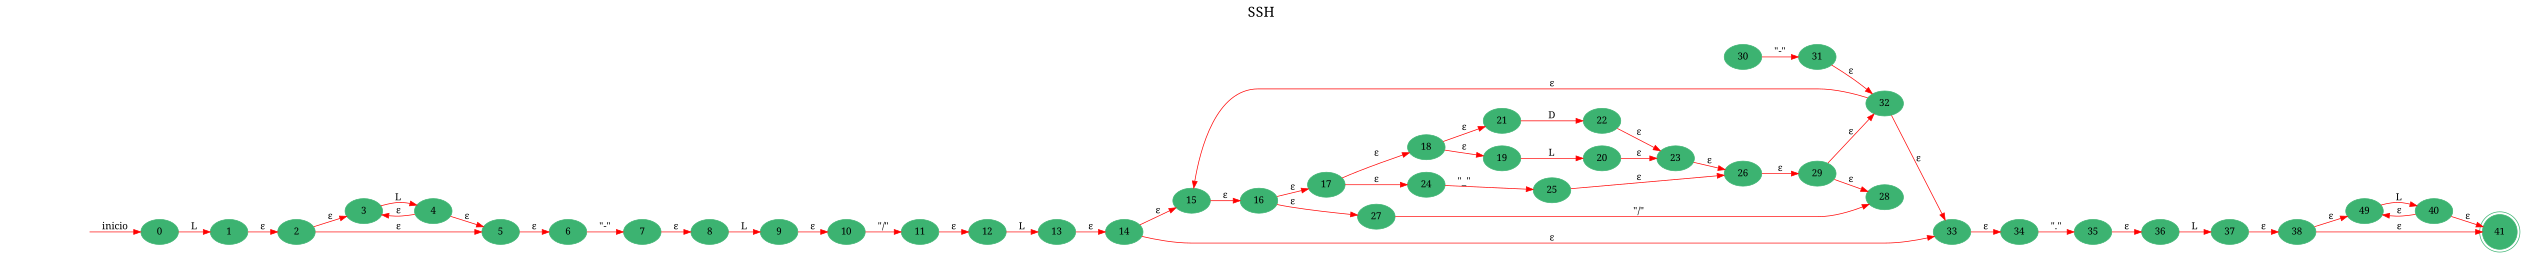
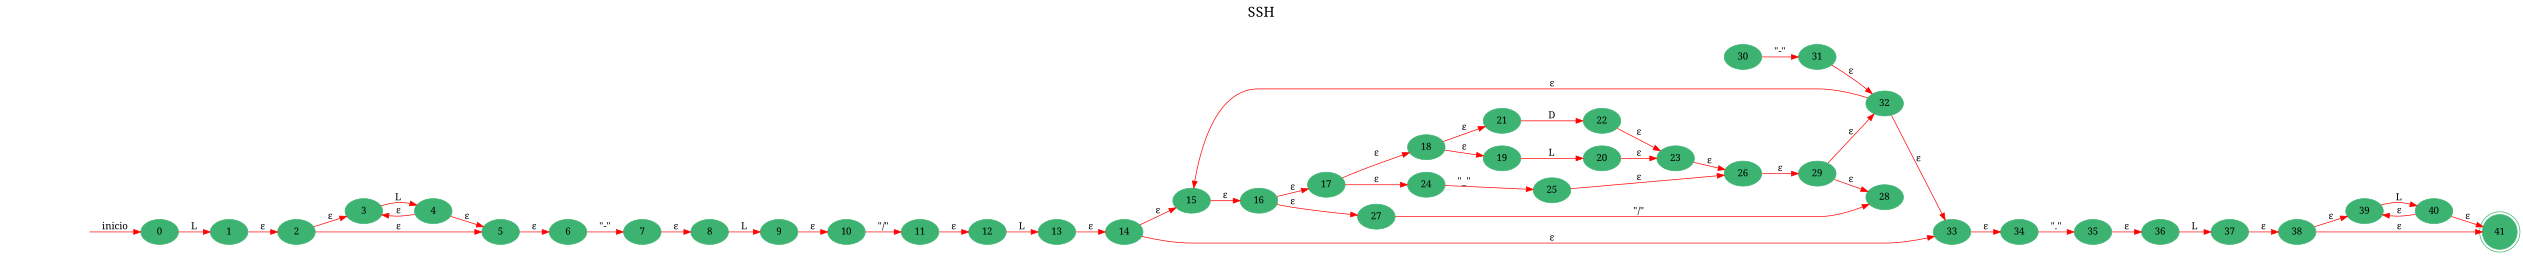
  digraph {
    fontname="Noto Serif"
    fontsize=20
    label=SSH
    labelloc=t
    rankdir=LR
    node [color=mediumseagreen fontname="Noto Serif" style=filled]
    edge [color=red fontname="Noto Serif"]
    0
    1
    2
    3
    5
    4
    6
    7
    8
    9
    10
    11
    12
    13
    14
    15
    33
    16
    34
    17
    27
    30
    31
    18
    24
    28
    19
    21
    25
    20
    22
    23
    26
    29
    32
    35
    36
    37
    38
-   39 [label=49]
+   39
    41 [shape=doublecircle]
    40
    secret_node [color=midnightblue fontcolor=white shape=circle style=invis]
    0 -> 1 [label=L]
    1 -> 2 [label="ε"]
    2 -> 3 [label="ε"]
    2 -> 5 [label="ε"]
    3 -> 4 [label=L]
    5 -> 6 [label="ε"]
    4 -> 3 [label="ε"]
    4 -> 5 [label="ε"]
    6 -> 7 [label="\"-\""]
    7 -> 8 [label="ε"]
    8 -> 9 [label=L]
    9 -> 10 [label="ε"]
    10 -> 11 [label="\"/\""]
    11 -> 12 [label="ε"]
    12 -> 13 [label=L]
    13 -> 14 [label="ε"]
    14 -> 15 [label="ε"]
    14 -> 33 [label="ε"]
    15 -> 16 [label="ε"]
    33 -> 34 [label="ε"]
    16 -> 17 [label="ε"]
    16 -> 27 [label="ε"]
    34 -> 35 [label="\".\""]
    17 -> 18 [label="ε"]
    17 -> 24 [label="ε"]
    27 -> 28 [label="\"/\""]
    30 -> 31 [label="\"-\""]
    31 -> 32 [label="ε"]
    18 -> 19 [label="ε"]
    18 -> 21 [label="ε"]
    24 -> 25 [label="\"_\""]
    19 -> 20 [label=L]
    21 -> 22 [label=D]
    25 -> 26 [label="ε"]
    20 -> 23 [label="ε"]
    22 -> 23 [label="ε"]
    23 -> 26 [label="ε"]
    26 -> 29 [label="ε"]
    29 -> 28 [label="ε"]
    29 -> 32 [label="ε"]
    32 -> 15 [label="ε"]
    32 -> 33 [label="ε"]
    35 -> 36 [label="ε"]
    36 -> 37 [label=L]
    37 -> 38 [label="ε"]
    38 -> 39 [label="ε"]
    38 -> 41 [label="ε"]
    39 -> 40 [label=L]
    40 -> 39 [label="ε"]
    40 -> 41 [label="ε"]
    secret_node -> 0 [label=inicio]
  }
